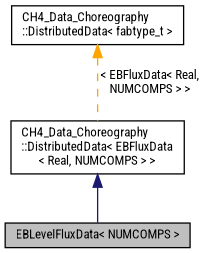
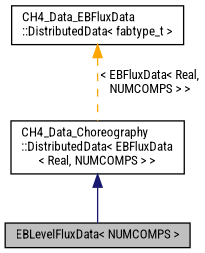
  digraph {
    fontname="Roboto Condensed"
    node [color=black fillcolor=white fontname="Roboto Condensed" fontsize=10 shape=record style=filled]
    edge [dir=back fontname="Roboto Condensed" fontsize=10 labelfontname=Helvetica labelfontsize=10]
    n1 [fillcolor=grey75 fontcolor=black height=0.2 label="EBLevelFluxData\< NUMCOMPS \>" width=0.4]
    n2 [height=0.2 label="CH4_Data_Choreography\l::DistributedData\< EBFluxData\l\< Real, NUMCOMPS \> \>" width=0.4]
-   n3 [height=0.2 label="CH4_Data_Choreography\l::DistributedData\< fabtype_t \>" width=0.4]
+   n3 [height=0.2 label="CH4_Data_EBFluxData\l::DistributedData\< fabtype_t \>" width=0.4]
    n2 -> n1 [color=midnightblue style=solid]
    n3 -> n2 [color=orange label=" \< EBFluxData\< Real,\l NUMCOMPS \> \>" style=dashed]
  }
